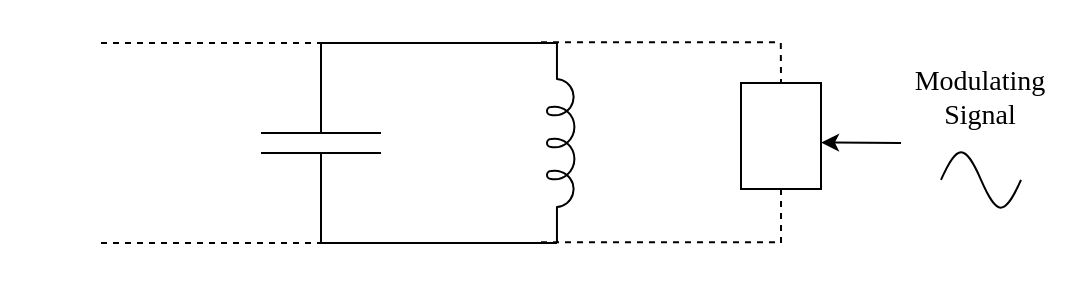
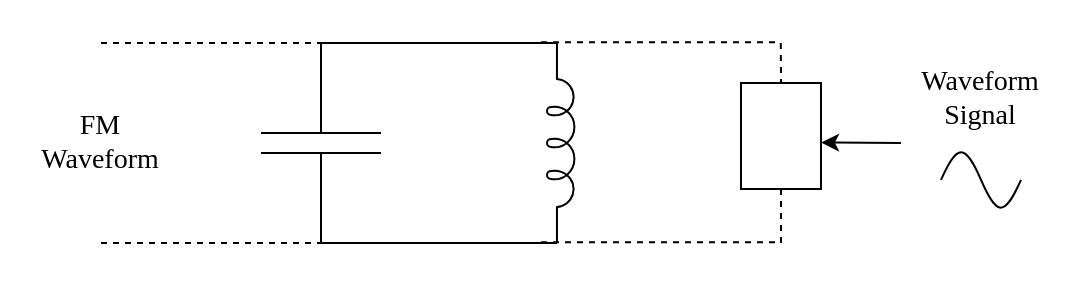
  <mxCell id="0" />
  <mxCell id="1" parent="0" />
  <mxCell id="2" value="" style="pointerEvents=1;verticalLabelPosition=bottom;shadow=0;dashed=0;align=center;html=1;verticalAlign=top;shape=mxgraph.electrical.capacitors.capacitor_1;rotation=90;fontFamily=Times New Roman;fontSize=14;" parent="1" vertex="1"><mxGeometry x="110" y="41" width="100" height="60" as="geometry" /></mxCell>
  <mxCell id="3" value="" style="pointerEvents=1;verticalLabelPosition=bottom;shadow=0;dashed=0;align=center;html=1;verticalAlign=top;shape=mxgraph.electrical.inductors.inductor_5;rotation=90;fontFamily=Times New Roman;fontSize=14;" parent="1" vertex="1"><mxGeometry x="230" y="64" width="100" height="14" as="geometry" /></mxCell>
  <mxCell id="4" value="" style="endArrow=none;html=1;rounded=0;exitX=0;exitY=0.5;exitDx=0;exitDy=0;exitPerimeter=0;entryX=0;entryY=0.645;entryDx=0;entryDy=0;entryPerimeter=0;fontFamily=Times New Roman;fontSize=14;" parent="1" source="2" target="3" edge="1"><mxGeometry width="50" height="50" relative="1" as="geometry"><mxPoint x="230" y="101" as="sourcePoint" /><mxPoint x="280" y="51" as="targetPoint" /></mxGeometry></mxCell>
  <mxCell id="5" value="" style="endArrow=none;html=1;rounded=0;exitX=0;exitY=0.5;exitDx=0;exitDy=0;exitPerimeter=0;entryX=0;entryY=0.645;entryDx=0;entryDy=0;entryPerimeter=0;fontFamily=Times New Roman;fontSize=14;" parent="1" edge="1"><mxGeometry width="50" height="50" relative="1" as="geometry"><mxPoint x="160" y="121" as="sourcePoint" /><mxPoint x="278" y="121" as="targetPoint" /></mxGeometry></mxCell>
  <mxCell id="6" value="" style="endArrow=none;html=1;rounded=0;exitX=0;exitY=0.5;exitDx=0;exitDy=0;exitPerimeter=0;entryX=0;entryY=0.645;entryDx=0;entryDy=0;entryPerimeter=0;dashed=1;fontFamily=Times New Roman;fontSize=14;" parent="1" edge="1"><mxGeometry width="50" height="50" relative="1" as="geometry"><mxPoint x="50" y="21" as="sourcePoint" /><mxPoint x="168" y="21" as="targetPoint" /></mxGeometry></mxCell>
  <mxCell id="7" value="" style="endArrow=none;html=1;rounded=0;exitX=0;exitY=0.5;exitDx=0;exitDy=0;exitPerimeter=0;entryX=0;entryY=0.645;entryDx=0;entryDy=0;entryPerimeter=0;dashed=1;fontFamily=Times New Roman;fontSize=14;" parent="1" edge="1"><mxGeometry width="50" height="50" relative="1" as="geometry"><mxPoint x="50" y="121" as="sourcePoint" /><mxPoint x="168" y="121" as="targetPoint" /></mxGeometry></mxCell>
  <mxCell id="8" value="" style="endArrow=none;html=1;rounded=0;exitX=0;exitY=0.5;exitDx=0;exitDy=0;exitPerimeter=0;entryX=0;entryY=0.645;entryDx=0;entryDy=0;entryPerimeter=0;dashed=1;fontFamily=Times New Roman;fontSize=14;" parent="1" edge="1"><mxGeometry width="50" height="50" relative="1" as="geometry"><mxPoint x="270" y="20.66" as="sourcePoint" /><mxPoint x="388" y="20.66" as="targetPoint" /></mxGeometry></mxCell>
  <mxCell id="9" value="" style="endArrow=none;html=1;rounded=0;exitX=0;exitY=0.5;exitDx=0;exitDy=0;exitPerimeter=0;entryX=0;entryY=0.645;entryDx=0;entryDy=0;entryPerimeter=0;dashed=1;fontFamily=Times New Roman;fontSize=14;" parent="1" edge="1"><mxGeometry width="50" height="50" relative="1" as="geometry"><mxPoint x="270" y="120.66" as="sourcePoint" /><mxPoint x="388" y="120.66" as="targetPoint" /></mxGeometry></mxCell>
  <mxCell id="10" style="endArrow=none;html=1;rounded=0;exitX=0.5;exitY=1;exitDx=0;exitDy=0;dashed=1;fontFamily=Times New Roman;fontSize=14;" parent="1" source="11" edge="1"><mxGeometry relative="1" as="geometry"><mxPoint x="390" y="121" as="targetPoint" /></mxGeometry></mxCell>
  <mxCell id="11" value="" style="rounded=0;whiteSpace=wrap;html=1;fillColor=none;fontFamily=Times New Roman;fontSize=14;" parent="1" vertex="1"><mxGeometry x="370" y="41" width="40" height="53" as="geometry" /></mxCell>
  <mxCell id="12" value="" style="endArrow=none;html=1;rounded=0;exitX=0;exitY=0.5;exitDx=0;exitDy=0;exitPerimeter=0;dashed=1;entryX=0.5;entryY=0;entryDx=0;entryDy=0;fontFamily=Times New Roman;fontSize=14;" parent="1" target="11" edge="1"><mxGeometry width="50" height="50" relative="1" as="geometry"><mxPoint x="389.9" y="21" as="sourcePoint" /><mxPoint x="389.9" y="61" as="targetPoint" /></mxGeometry></mxCell>
  <mxCell id="13" value="" style="endArrow=classic;html=1;rounded=0;fontFamily=Times New Roman;fontSize=14;" parent="1" edge="1"><mxGeometry width="50" height="50" relative="1" as="geometry"><mxPoint x="450" y="71" as="sourcePoint" /><mxPoint x="410" y="70.76" as="targetPoint" /></mxGeometry></mxCell>
- <mxCell id="14" value="Modulating Signal" style="text;html=1;align=center;verticalAlign=middle;whiteSpace=wrap;rounded=0;fontFamily=Times New Roman;fontSize=14;" parent="1" vertex="1"><mxGeometry x="460" y="34" width="60" height="30" as="geometry" /></mxCell>
+ <mxCell id="14" value="Waveform Signal" style="text;html=1;align=center;verticalAlign=middle;whiteSpace=wrap;rounded=0;fontFamily=Times New Roman;fontSize=14;" parent="1" vertex="1"><mxGeometry x="460" y="34" width="60" height="30" as="geometry" /></mxCell>
+ <mxCell id="15" value="FM Waveform" style="text;html=1;align=center;verticalAlign=middle;whiteSpace=wrap;rounded=0;fontFamily=Times New Roman;fontSize=14;" parent="1" vertex="1"><mxGeometry x="20" y="56" width="60" height="30" as="geometry" /></mxCell>
  <mxCell id="16" value="" style="pointerEvents=1;verticalLabelPosition=bottom;shadow=0;dashed=0;align=center;html=1;verticalAlign=top;shape=mxgraph.electrical.waveforms.sine_wave;fontFamily=Times New Roman;fontSize=14;" parent="1" vertex="1"><mxGeometry x="470" y="71" width="40" height="37" as="geometry" /></mxCell>
